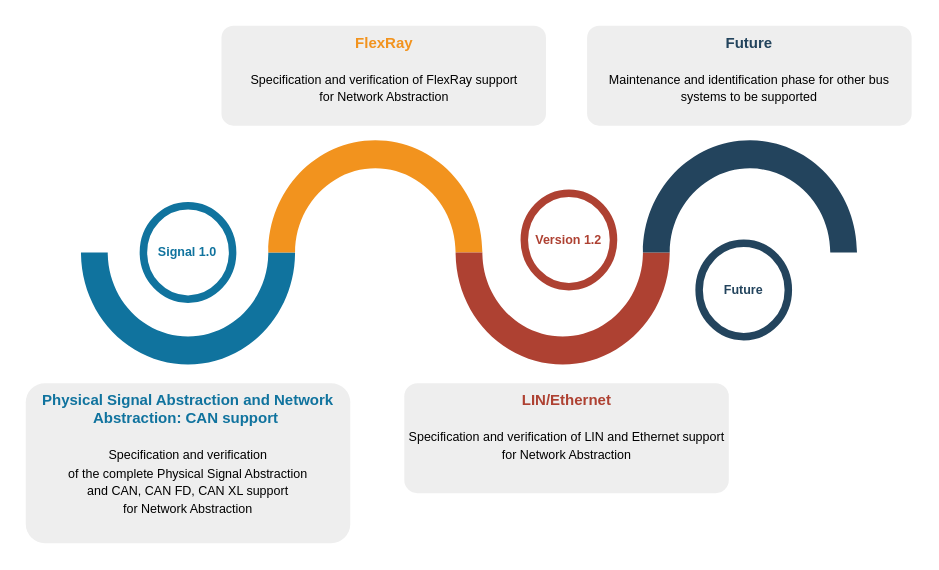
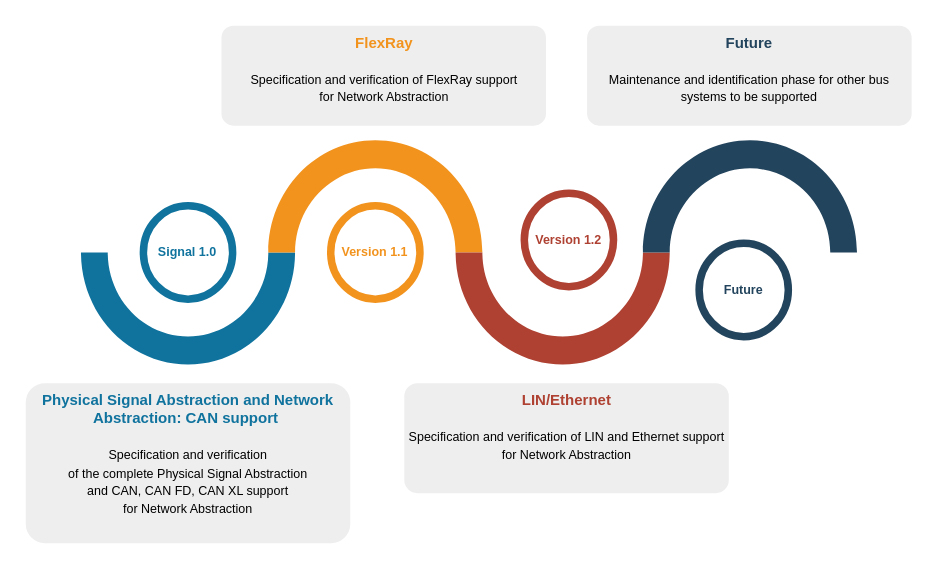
  <mxCell id="0" />
  <mxCell id="1" parent="0" />
  <mxCell id="2" value="" style="verticalLabelPosition=bottom;verticalAlign=top;html=1;shape=mxgraph.basic.partConcEllipse;startAngle=0.25;endAngle=0.75;arcWidth=0.25;fillColor=#10739E;strokeColor=none;" vertex="1" parent="1"><mxGeometry x="64.181" y="111.775" width="171.264" height="179.354" as="geometry" /></mxCell>
  <mxCell id="3" value="" style="verticalLabelPosition=bottom;verticalAlign=top;html=1;shape=mxgraph.basic.partConcEllipse;startAngle=0.75;endAngle=0.25;arcWidth=0.25;fillColor=#F2931E;strokeColor=none;" vertex="1" parent="1"><mxGeometry x="214.037" y="111.775" width="171.264" height="179.354" as="geometry" /></mxCell>
  <mxCell id="4" value="" style="verticalLabelPosition=bottom;verticalAlign=top;html=1;shape=mxgraph.basic.partConcEllipse;startAngle=0.25;endAngle=0.75;arcWidth=0.25;fillColor=#AE4132;strokeColor=none;" vertex="1" parent="1"><mxGeometry x="363.894" y="111.775" width="171.264" height="179.354" as="geometry" /></mxCell>
  <mxCell id="5" value="" style="verticalLabelPosition=bottom;verticalAlign=top;html=1;shape=mxgraph.basic.partConcEllipse;startAngle=0.75;endAngle=0.25;arcWidth=0.25;fillColor=#23445D;strokeColor=none;" vertex="1" parent="1"><mxGeometry x="513.75" y="111.775" width="171.264" height="179.354" as="geometry" /></mxCell>
  <mxCell id="6" value="Signal 1.0" style="shape=ellipse;strokeWidth=6;strokeColor=#10739E;fontSize=10;html=1;whiteSpace=wrap;fontStyle=1;fontColor=#10739E;" vertex="1" parent="1"><mxGeometry x="114.133" y="164.087" width="71.36" height="74.731" as="geometry" /></mxCell>
+ <mxCell id="7" value="Version 1.1" style="shape=ellipse;strokeWidth=6;strokeColor=#F2931E;fontSize=10;html=1;whiteSpace=wrap;fontStyle=1;fontColor=#F2931E;" vertex="1" parent="1"><mxGeometry x="263.989" y="164.087" width="71.36" height="74.731" as="geometry" /></mxCell>
  <mxCell id="8" value="Version 1.2" style="shape=ellipse;strokeWidth=6;strokeColor=#AE4132;fontSize=10;html=1;whiteSpace=wrap;fontStyle=1;fontColor=#AE4132;" vertex="1" parent="1"><mxGeometry x="418.846" y="154.087" width="71.36" height="74.731" as="geometry" /></mxCell>
  <mxCell id="9" value="Future" style="shape=ellipse;strokeWidth=6;strokeColor=#23445D;fontSize=10;html=1;whiteSpace=wrap;fontStyle=1;fontColor=#23445D;" vertex="1" parent="1"><mxGeometry x="558.702" y="194.087" width="71.36" height="74.731" as="geometry" /></mxCell>
  <mxCell id="10" value="&lt;font style=&quot;&quot;&gt;&lt;font style=&quot;&quot; color=&quot;#10739E&quot;&gt;&lt;b&gt;Physical Signal Abstraction and&amp;nbsp;Network Abstraction: CAN support&lt;/b&gt;&lt;b style=&quot;font-size: 12px;&quot;&gt;&amp;nbsp;&lt;/b&gt;&lt;/font&gt;&lt;br&gt;&lt;br&gt;&lt;font size=&quot;1&quot;&gt;Specification and verification&lt;br&gt;of the complete&amp;nbsp;&lt;/font&gt;&lt;/font&gt;&lt;font size=&quot;1&quot;&gt;Physical Signal Abstraction&lt;br&gt;and CAN, CAN FD, CAN XL support&lt;br&gt;for&amp;nbsp;Network Abstraction&lt;/font&gt;" style="rounded=1;strokeColor=none;fillColor=#EEEEEE;align=center;arcSize=12;verticalAlign=top;whiteSpace=wrap;html=1;fontSize=12;" vertex="1" parent="1"><mxGeometry x="20" y="306.07" width="259.62" height="127.93" as="geometry" /></mxCell>
  <mxCell id="11" value="&lt;font style=&quot;font-size: 10px&quot;&gt;&lt;font style=&quot;font-size: 12px&quot; color=&quot;#F2931E&quot;&gt;&lt;b&gt;FlexRay&lt;/b&gt;&lt;/font&gt;&lt;br&gt;&lt;br&gt;&lt;font style=&quot;font-size: 12px;&quot;&gt;&lt;font size=&quot;1&quot;&gt;Specification and verification of FlexRay&lt;/font&gt;&lt;/font&gt;&lt;font size=&quot;1&quot;&gt;&amp;nbsp;support for&amp;nbsp;Network Abstraction&lt;/font&gt;&lt;br&gt;&lt;/font&gt;" style="rounded=1;strokeColor=none;fillColor=#EEEEEE;align=center;arcSize=12;verticalAlign=top;whiteSpace=wrap;html=1;fontSize=12;" vertex="1" parent="1"><mxGeometry x="176.57" y="20" width="259.62" height="80" as="geometry" /></mxCell>
  <mxCell id="12" value="&lt;font style=&quot;font-size: 10px&quot;&gt;&lt;font style=&quot;font-size: 12px&quot; color=&quot;#AE4132&quot;&gt;&lt;b&gt;LIN/Ethernet&lt;/b&gt;&lt;/font&gt;&lt;br&gt;&lt;br&gt;&lt;font style=&quot;font-size: 12px;&quot;&gt;&lt;font size=&quot;1&quot;&gt;Specification and verification of LIN and Ethernet&lt;/font&gt;&lt;/font&gt;&amp;nbsp;support for&amp;nbsp;Network Abstraction&lt;br&gt;&lt;/font&gt;" style="rounded=1;strokeColor=none;fillColor=#EEEEEE;align=center;arcSize=12;verticalAlign=top;whiteSpace=wrap;html=1;fontSize=12;" vertex="1" parent="1"><mxGeometry x="322.83" y="306.07" width="259.62" height="87.93" as="geometry" /></mxCell>
  <mxCell id="13" value="&lt;font style=&quot;&quot;&gt;&lt;font style=&quot;font-size: 12px;&quot; color=&quot;#23445D&quot;&gt;&lt;b&gt;Future&lt;/b&gt;&lt;/font&gt;&lt;br&gt;&lt;br&gt;&lt;font size=&quot;1&quot;&gt;Maintenance and identification phase for other bus systems to be supported&lt;/font&gt;&lt;br&gt;&lt;/font&gt;" style="rounded=1;strokeColor=none;fillColor=#EEEEEE;align=center;arcSize=12;verticalAlign=top;whiteSpace=wrap;html=1;fontSize=12;" vertex="1" parent="1"><mxGeometry x="469.09" y="20" width="259.62" height="80" as="geometry" /></mxCell>
